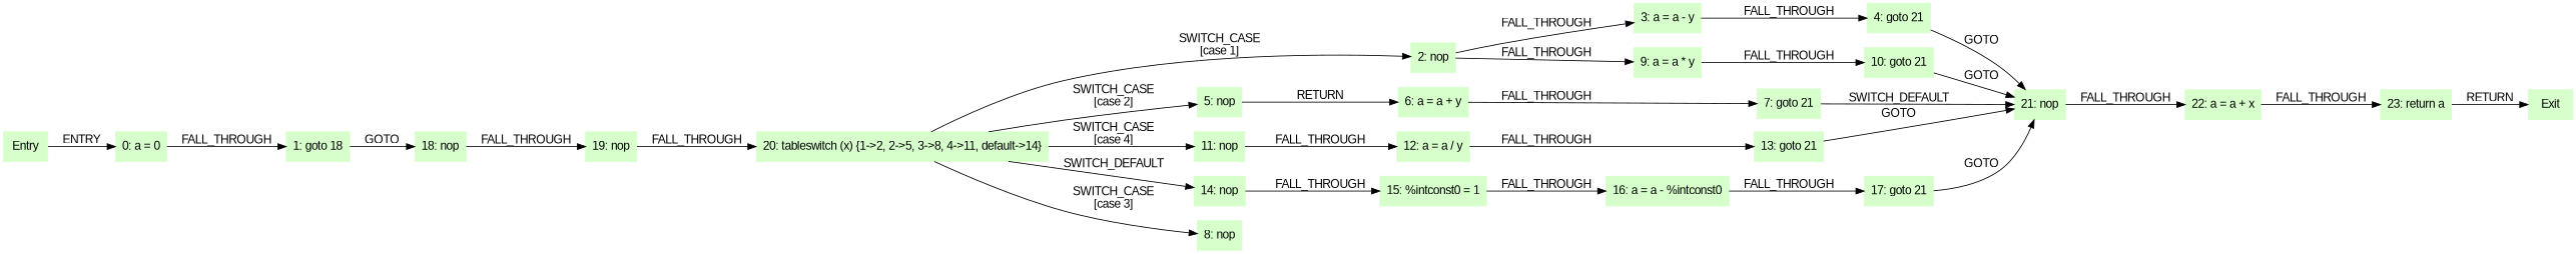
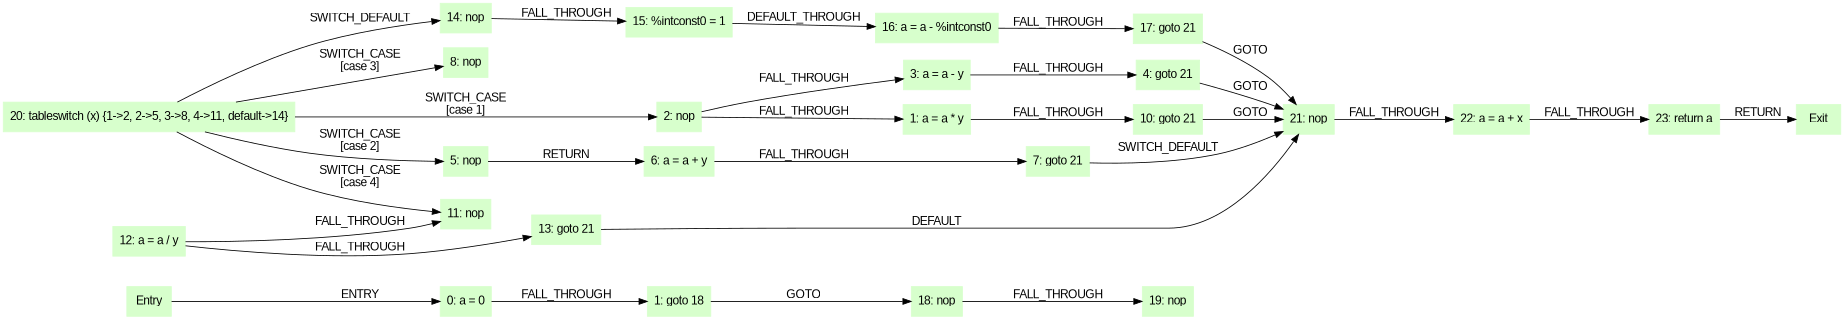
  digraph {
    fontname="Liberation Sans"
    rankdir=LR
    node [color=".3 .2 1.0" fontname="Liberation Sans" shape=box style=filled]
    edge [fontname="Liberation Sans"]
    Entry
    "0: a = 0"
    "1: goto 18"
    "18: nop"
    "19: nop"
    "2: nop"
    "3: a = a - y"
-   "9: a = a * y"
+   "9: a = a * y" [label="1: a = a * y"]
    "4: goto 21"
    "21: nop"
    "22: a = a + x"
    "5: nop"
    "6: a = a + y"
    "7: goto 21"
    "10: goto 21"
    "11: nop"
    "12: a = a / y"
    "13: goto 21"
    "14: nop"
    "15: %intconst0 = 1"
    "16: a = a - %intconst0"
    "17: goto 21"
    "20: tableswitch (x) {1->2, 2->5, 3->8, 4->11, default->14}"
    "8: nop"
    "23: return a"
    Exit
    Entry -> "0: a = 0" [label=ENTRY]
    "0: a = 0" -> "1: goto 18" [label=FALL_THROUGH]
    "1: goto 18" -> "18: nop" [label=GOTO]
    "18: nop" -> "19: nop" [label=FALL_THROUGH]
-   "19: nop" -> "20: tableswitch (x) {1->2, 2->5, 3->8, 4->11, default->14}" [label=FALL_THROUGH]
    "2: nop" -> "3: a = a - y" [label=FALL_THROUGH]
    "2: nop" -> "9: a = a * y" [label=FALL_THROUGH]
    "3: a = a - y" -> "4: goto 21" [label=FALL_THROUGH]
    "9: a = a * y" -> "10: goto 21" [label=FALL_THROUGH]
    "4: goto 21" -> "21: nop" [label=GOTO]
    "21: nop" -> "22: a = a + x" [label=FALL_THROUGH]
    "22: a = a + x" -> "23: return a" [label=FALL_THROUGH]
    "5: nop" -> "6: a = a + y" [label=RETURN]
    "6: a = a + y" -> "7: goto 21" [label=FALL_THROUGH]
    "7: goto 21" -> "21: nop" [label=SWITCH_DEFAULT]
    "10: goto 21" -> "21: nop" [label=GOTO]
-   "11: nop" -> "12: a = a / y" [label=FALL_THROUGH]
+   "12: a = a / y" -> "11: nop" [label=FALL_THROUGH]
    "12: a = a / y" -> "13: goto 21" [label=FALL_THROUGH]
-   "13: goto 21" -> "21: nop" [label=GOTO]
+   "13: goto 21" -> "21: nop" [label=DEFAULT]
    "14: nop" -> "15: %intconst0 = 1" [label=FALL_THROUGH]
-   "15: %intconst0 = 1" -> "16: a = a - %intconst0" [label=FALL_THROUGH]
+   "15: %intconst0 = 1" -> "16: a = a - %intconst0" [label=DEFAULT_THROUGH]
    "16: a = a - %intconst0" -> "17: goto 21" [label=FALL_THROUGH]
    "17: goto 21" -> "21: nop" [label=GOTO]
    "20: tableswitch (x) {1->2, 2->5, 3->8, 4->11, default->14}" -> "2: nop" [label="SWITCH_CASE\n[case 1]"]
    "20: tableswitch (x) {1->2, 2->5, 3->8, 4->11, default->14}" -> "5: nop" [label="SWITCH_CASE\n[case 2]"]
    "20: tableswitch (x) {1->2, 2->5, 3->8, 4->11, default->14}" -> "11: nop" [label="SWITCH_CASE\n[case 4]"]
    "20: tableswitch (x) {1->2, 2->5, 3->8, 4->11, default->14}" -> "14: nop" [label=SWITCH_DEFAULT]
    "20: tableswitch (x) {1->2, 2->5, 3->8, 4->11, default->14}" -> "8: nop" [label="SWITCH_CASE\n[case 3]"]
    "23: return a" -> Exit [label=RETURN]
  }
